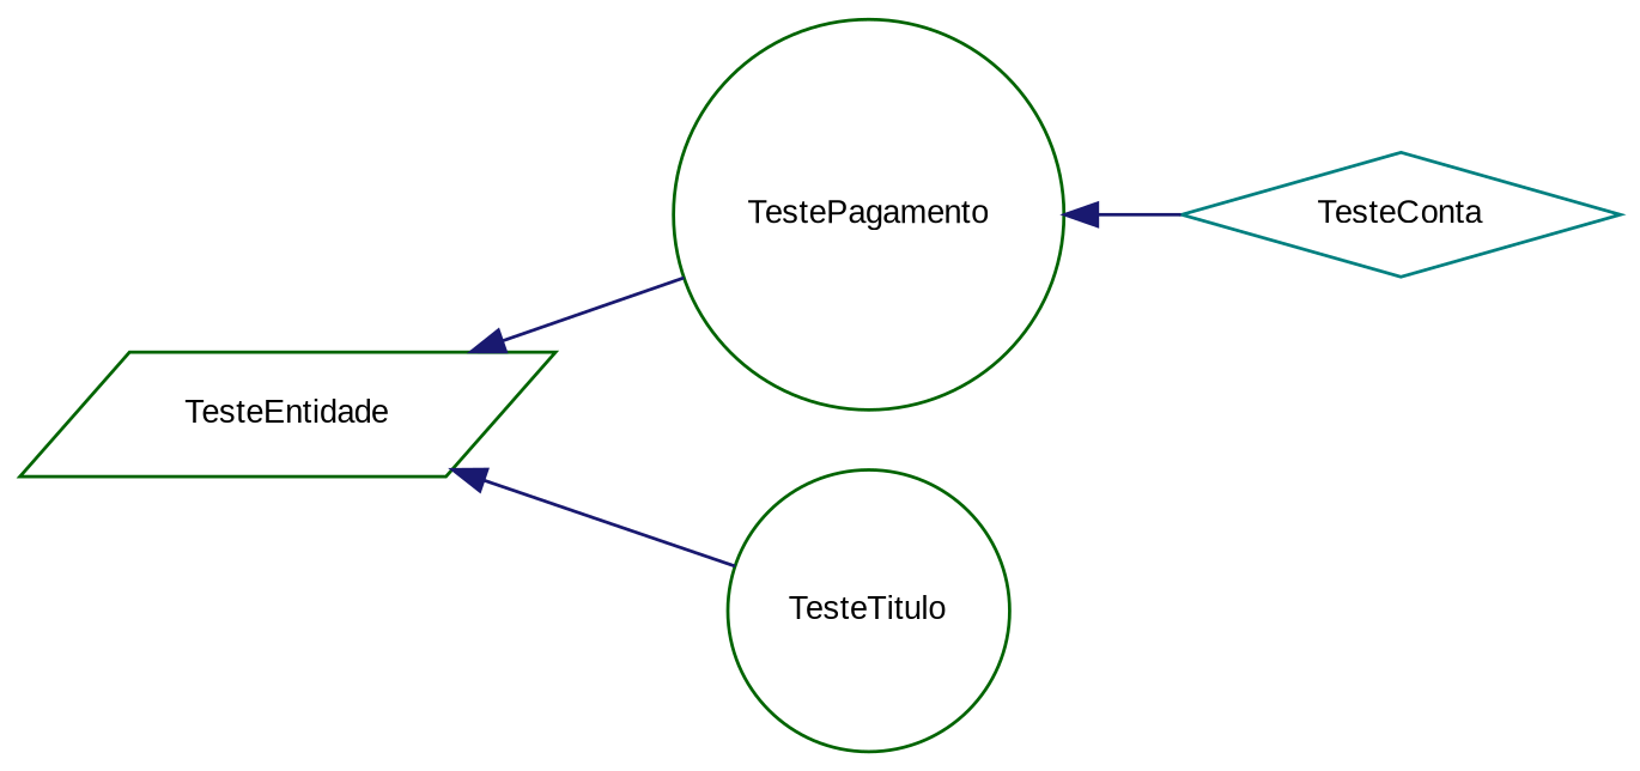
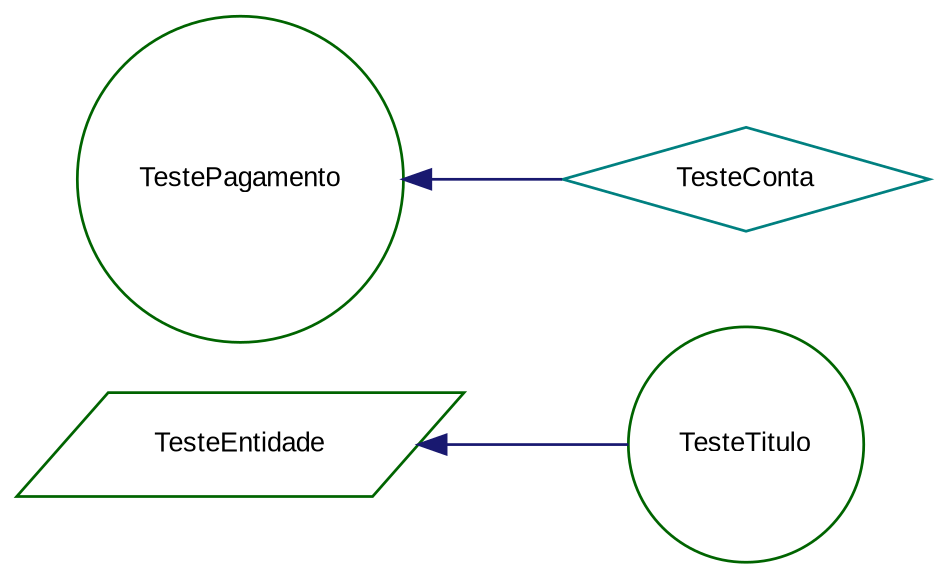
  digraph {
    fontname="Liberation Sans"
    rankdir=LR
    node [color=darkgreen fillcolor=white fontname="Liberation Sans" fontsize=10 shape=circle style=filled]
    edge [color=midnightblue dir=back fontname="Liberation Sans" fontsize=10 labelfontname=Helvetica labelfontsize=10 style=solid]
    n1 [height=0.2 label=TesteEntidade shape=parallelogram width=0.4]
    n2 [height=0.2 label=TestePagamento width=0.4]
    n3 [height=0.2 label=TesteTitulo width=0.4]
    n4 [color=teal height=0.2 label=TesteConta shape=diamond width=0.4]
-   n1 -> n2
    n1 -> n3
    n2 -> n4
  }
